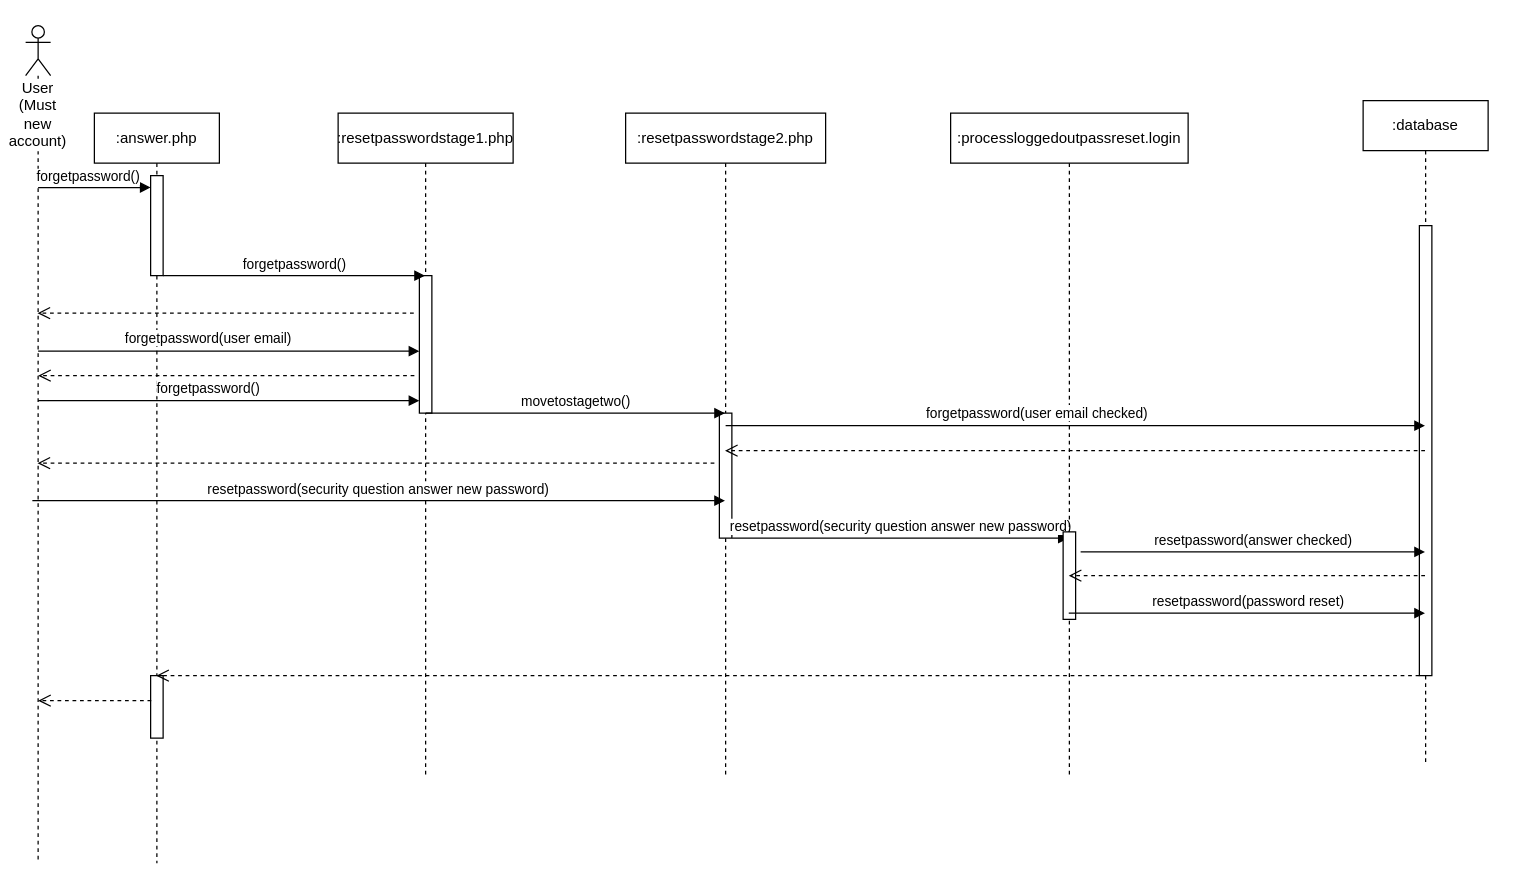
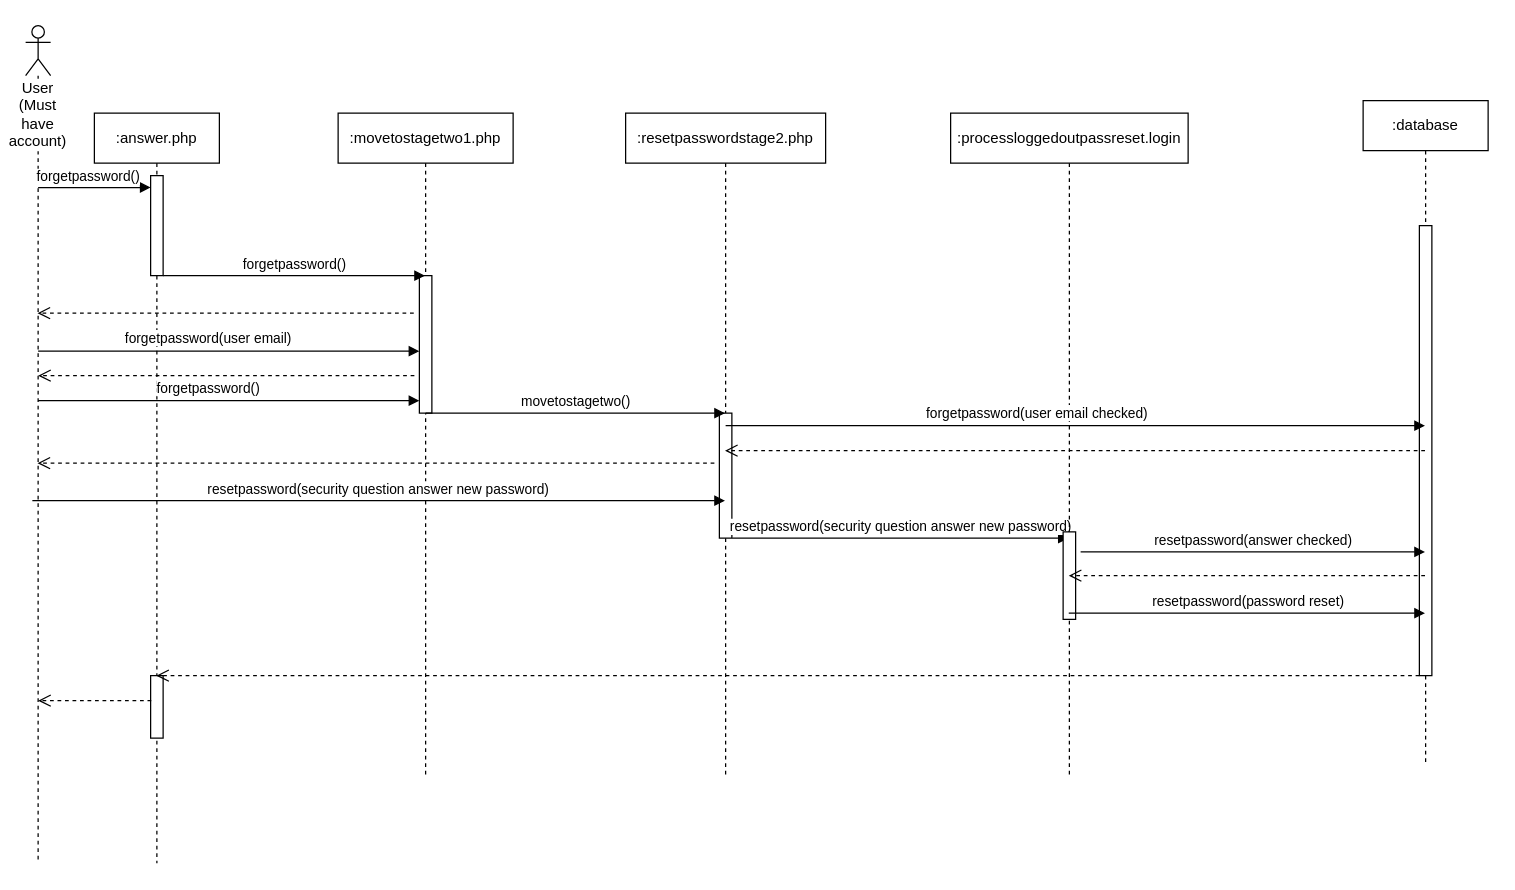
  <mxCell id="0" />
  <mxCell id="1" parent="0" />
  <mxCell id="2" value=":answer.php" style="shape=umlLifeline;perimeter=lifelinePerimeter;whiteSpace=wrap;html=1;container=1;collapsible=0;recursiveResize=0;outlineConnect=0;" parent="1" vertex="1"><mxGeometry x="75" y="90" width="100" height="600" as="geometry" /></mxCell>
  <mxCell id="3" value="" style="html=1;points=[];perimeter=orthogonalPerimeter;" parent="2" vertex="1"><mxGeometry x="45" y="50" width="10" height="80" as="geometry" /></mxCell>
  <mxCell id="4" value="" style="html=1;points=[];perimeter=orthogonalPerimeter;" parent="2" vertex="1"><mxGeometry x="45" y="450" width="10" height="50" as="geometry" /></mxCell>
  <mxCell id="5" value=":resetpasswordstage2.php&lt;br&gt;" style="shape=umlLifeline;perimeter=lifelinePerimeter;whiteSpace=wrap;html=1;container=1;collapsible=0;recursiveResize=0;outlineConnect=0;" parent="1" vertex="1"><mxGeometry x="500" y="90" width="160" height="530" as="geometry" /></mxCell>
  <mxCell id="6" value="" style="html=1;points=[];perimeter=orthogonalPerimeter;" parent="5" vertex="1"><mxGeometry x="75" y="240" width="10" height="100" as="geometry" /></mxCell>
- <mxCell id="7" value=":resetpasswordstage1.php" style="shape=umlLifeline;perimeter=lifelinePerimeter;whiteSpace=wrap;html=1;container=1;collapsible=0;recursiveResize=0;outlineConnect=0;" parent="1" vertex="1"><mxGeometry x="270" y="90" width="140" height="530" as="geometry" /></mxCell>
+ <mxCell id="7" value=":movetostagetwo1.php" style="shape=umlLifeline;perimeter=lifelinePerimeter;whiteSpace=wrap;html=1;container=1;collapsible=0;recursiveResize=0;outlineConnect=0;" parent="1" vertex="1"><mxGeometry x="270" y="90" width="140" height="530" as="geometry" /></mxCell>
  <mxCell id="8" value="" style="html=1;points=[];perimeter=orthogonalPerimeter;" parent="7" vertex="1"><mxGeometry x="65" y="130" width="10" height="110" as="geometry" /></mxCell>
  <mxCell id="9" value="forgetpassword()" style="html=1;verticalAlign=bottom;endArrow=block;" parent="1" target="7" edge="1"><mxGeometry width="80" relative="1" as="geometry"><mxPoint x="130" y="220" as="sourcePoint" /><mxPoint x="210" y="220" as="targetPoint" /></mxGeometry></mxCell>
  <mxCell id="10" value="movetostagetwo()" style="html=1;verticalAlign=bottom;endArrow=block;" parent="1" target="5" edge="1"><mxGeometry width="80" relative="1" as="geometry"><mxPoint x="340" y="330" as="sourcePoint" /><mxPoint x="544.5" y="330" as="targetPoint" /></mxGeometry></mxCell>
  <mxCell id="11" value=":database" style="shape=umlLifeline;perimeter=lifelinePerimeter;whiteSpace=wrap;html=1;container=1;collapsible=0;recursiveResize=0;outlineConnect=0;" parent="1" vertex="1"><mxGeometry x="1090" y="80" width="100" height="530" as="geometry" /></mxCell>
  <mxCell id="12" value="" style="html=1;points=[];perimeter=orthogonalPerimeter;" parent="11" vertex="1"><mxGeometry x="45" y="100" width="10" height="360" as="geometry" /></mxCell>
  <mxCell id="13" value="resetpassword(security question answer new password)" style="html=1;verticalAlign=bottom;endArrow=block;" parent="1" target="15" edge="1"><mxGeometry width="80" relative="1" as="geometry"><mxPoint x="585.25" y="430" as="sourcePoint" /><mxPoint x="734.75" y="430" as="targetPoint" /></mxGeometry></mxCell>
- <mxCell id="14" value="User (Must new account)" style="shape=umlLifeline;participant=umlActor;perimeter=lifelinePerimeter;whiteSpace=wrap;html=1;container=1;collapsible=0;recursiveResize=0;verticalAlign=top;spacingTop=36;labelBackgroundColor=#ffffff;outlineConnect=0;" parent="1" vertex="1"><mxGeometry x="20" y="20" width="20" height="670" as="geometry" /></mxCell>
+ <mxCell id="14" value="User (Must have account)" style="shape=umlLifeline;participant=umlActor;perimeter=lifelinePerimeter;whiteSpace=wrap;html=1;container=1;collapsible=0;recursiveResize=0;verticalAlign=top;spacingTop=36;labelBackgroundColor=#ffffff;outlineConnect=0;" parent="1" vertex="1"><mxGeometry x="20" y="20" width="20" height="670" as="geometry" /></mxCell>
  <mxCell id="15" value=":processloggedoutpassreset.login" style="shape=umlLifeline;perimeter=lifelinePerimeter;whiteSpace=wrap;html=1;container=1;collapsible=0;recursiveResize=0;outlineConnect=0;" parent="1" vertex="1"><mxGeometry x="760" y="90" width="190" height="530" as="geometry" /></mxCell>
  <mxCell id="16" value="" style="html=1;points=[];perimeter=orthogonalPerimeter;" parent="15" vertex="1"><mxGeometry x="90" y="335" width="10" height="70" as="geometry" /></mxCell>
  <mxCell id="17" value="resetpassword(password reset)" style="html=1;verticalAlign=bottom;endArrow=block;" parent="1" edge="1" target="11" source="15"><mxGeometry width="80" relative="1" as="geometry"><mxPoint x="790" y="490" as="sourcePoint" /><mxPoint x="960" y="490" as="targetPoint" /><Array as="points"><mxPoint x="950" y="490" /></Array></mxGeometry></mxCell>
  <mxCell id="18" value="forgetpassword()" style="html=1;verticalAlign=bottom;endArrow=block;" parent="1" edge="1"><mxGeometry x="0.778" y="-40" width="80" relative="1" as="geometry"><mxPoint x="30" y="149.5" as="sourcePoint" /><mxPoint x="120" y="149.5" as="targetPoint" /><Array as="points"><mxPoint x="110" y="149.5" /></Array><mxPoint x="-40" y="-40" as="offset" /></mxGeometry></mxCell>
  <mxCell id="19" value="" style="html=1;verticalAlign=bottom;endArrow=open;dashed=1;endSize=8;" parent="1" target="14" edge="1"><mxGeometry relative="1" as="geometry"><mxPoint x="330.5" y="250" as="sourcePoint" /><mxPoint x="240" y="250" as="targetPoint" /></mxGeometry></mxCell>
  <mxCell id="20" value="forgetpassword(user email)" style="html=1;verticalAlign=bottom;endArrow=block;" parent="1" target="8" edge="1"><mxGeometry x="-0.111" y="1" width="80" relative="1" as="geometry"><mxPoint x="30" y="280.46" as="sourcePoint" /><mxPoint x="120" y="279.5" as="targetPoint" /><mxPoint as="offset" /></mxGeometry></mxCell>
  <mxCell id="21" value="" style="html=1;verticalAlign=bottom;endArrow=open;dashed=1;endSize=8;" parent="1" edge="1"><mxGeometry relative="1" as="geometry"><mxPoint x="331" y="300" as="sourcePoint" /><mxPoint x="30" y="300" as="targetPoint" /></mxGeometry></mxCell>
  <mxCell id="22" value="forgetpassword()" style="html=1;verticalAlign=bottom;endArrow=block;" parent="1" edge="1"><mxGeometry x="-0.111" y="1" width="80" relative="1" as="geometry"><mxPoint x="30" y="320" as="sourcePoint" /><mxPoint x="335" y="320" as="targetPoint" /><mxPoint as="offset" /></mxGeometry></mxCell>
  <mxCell id="23" value="" style="html=1;verticalAlign=bottom;endArrow=open;dashed=1;endSize=8;" parent="1" target="14" edge="1"><mxGeometry relative="1" as="geometry"><mxPoint x="571" y="370" as="sourcePoint" /><mxPoint x="270" y="370" as="targetPoint" /></mxGeometry></mxCell>
  <mxCell id="24" value="resetpassword(security question answer new password)" style="html=1;verticalAlign=bottom;endArrow=block;" parent="1" target="5" edge="1"><mxGeometry width="80" relative="1" as="geometry"><mxPoint x="25.38" y="400" as="sourcePoint" /><mxPoint x="224.63" y="400" as="targetPoint" /></mxGeometry></mxCell>
  <mxCell id="25" value="resetpassword(answer checked)" style="html=1;verticalAlign=bottom;endArrow=block;exitX=1.4;exitY=0.229;exitDx=0;exitDy=0;exitPerimeter=0;" parent="1" edge="1" target="11" source="16"><mxGeometry width="80" relative="1" as="geometry"><mxPoint x="840" y="440" as="sourcePoint" /><mxPoint x="960" y="440" as="targetPoint" /></mxGeometry></mxCell>
  <mxCell id="26" value="" style="html=1;verticalAlign=bottom;endArrow=open;dashed=1;endSize=8;" parent="1" target="15" edge="1" source="11"><mxGeometry relative="1" as="geometry"><mxPoint x="960.5" y="460" as="sourcePoint" /><mxPoint x="870" y="460" as="targetPoint" /><Array as="points"><mxPoint x="960" y="460" /></Array></mxGeometry></mxCell>
  <mxCell id="27" value="" style="html=1;verticalAlign=bottom;endArrow=open;dashed=1;endSize=8;" parent="1" target="2" edge="1" source="12"><mxGeometry relative="1" as="geometry"><mxPoint x="960" y="540" as="sourcePoint" /><mxPoint x="880" y="540" as="targetPoint" /><Array as="points"><mxPoint x="700" y="540" /></Array></mxGeometry></mxCell>
  <mxCell id="28" value="" style="html=1;verticalAlign=bottom;endArrow=open;dashed=1;endSize=8;" parent="1" edge="1"><mxGeometry relative="1" as="geometry"><mxPoint x="120.5" y="560" as="sourcePoint" /><mxPoint x="30" y="560" as="targetPoint" /></mxGeometry></mxCell>
  <mxCell id="29" value="forgetpassword(user email checked)" style="html=1;verticalAlign=bottom;endArrow=block;" edge="1" parent="1" target="11"><mxGeometry x="-0.111" y="1" width="80" relative="1" as="geometry"><mxPoint x="580" y="340" as="sourcePoint" /><mxPoint x="885" y="340" as="targetPoint" /><mxPoint as="offset" /></mxGeometry></mxCell>
  <mxCell id="30" value="" style="html=1;verticalAlign=bottom;endArrow=open;dashed=1;endSize=8;" edge="1" parent="1" source="11" target="5"><mxGeometry relative="1" as="geometry"><mxPoint x="951.5" y="370" as="sourcePoint" /><mxPoint x="410" y="370" as="targetPoint" /><Array as="points"><mxPoint x="710" y="360" /></Array></mxGeometry></mxCell>
